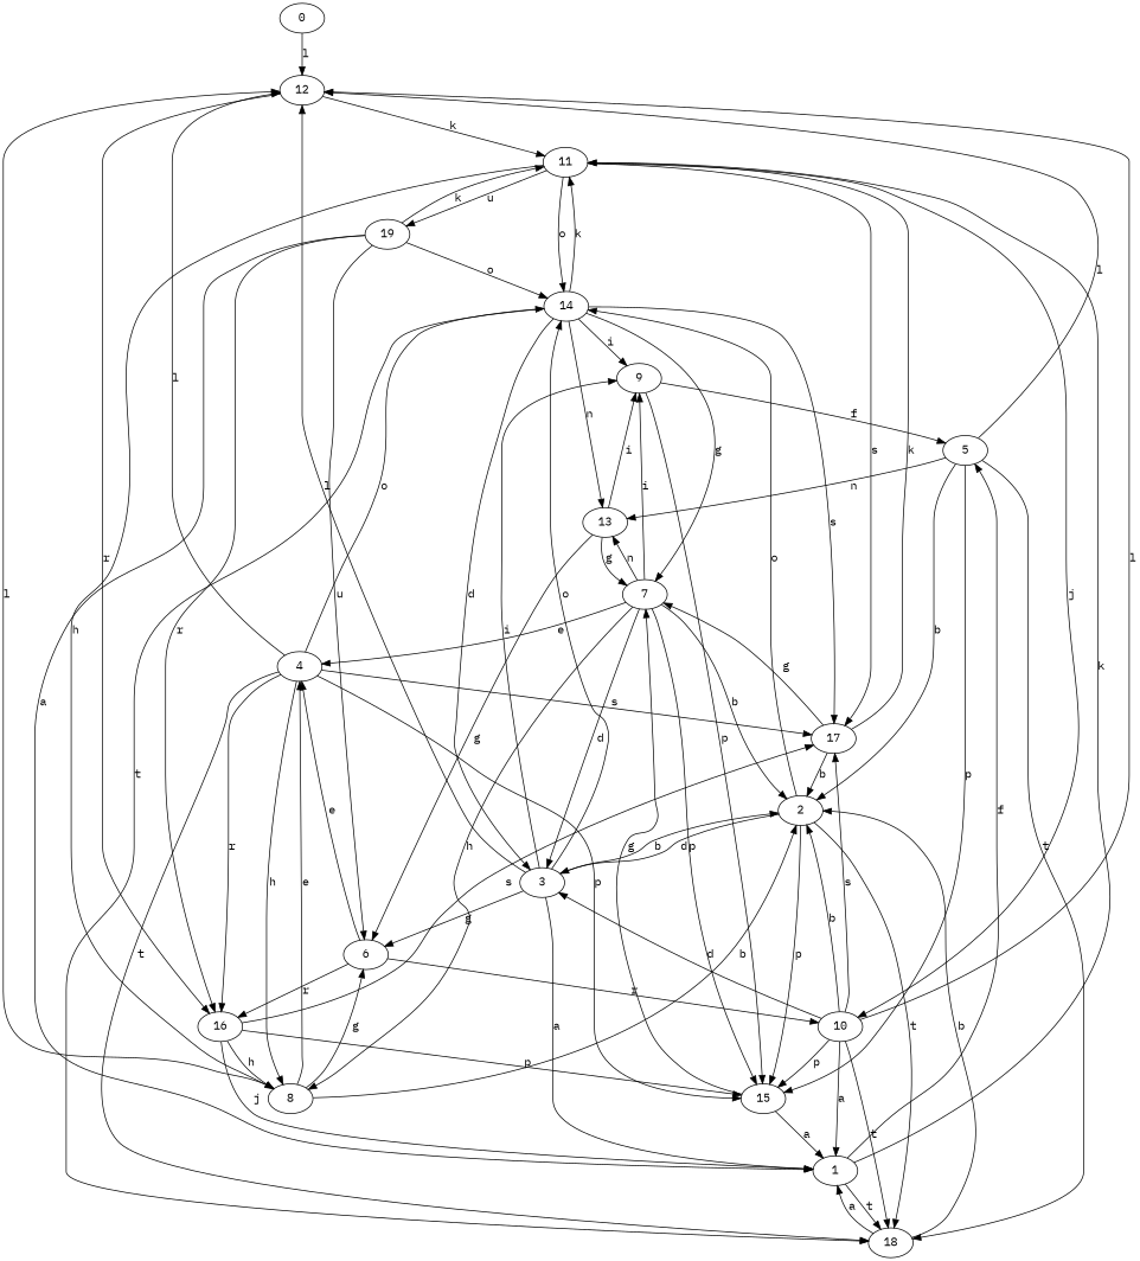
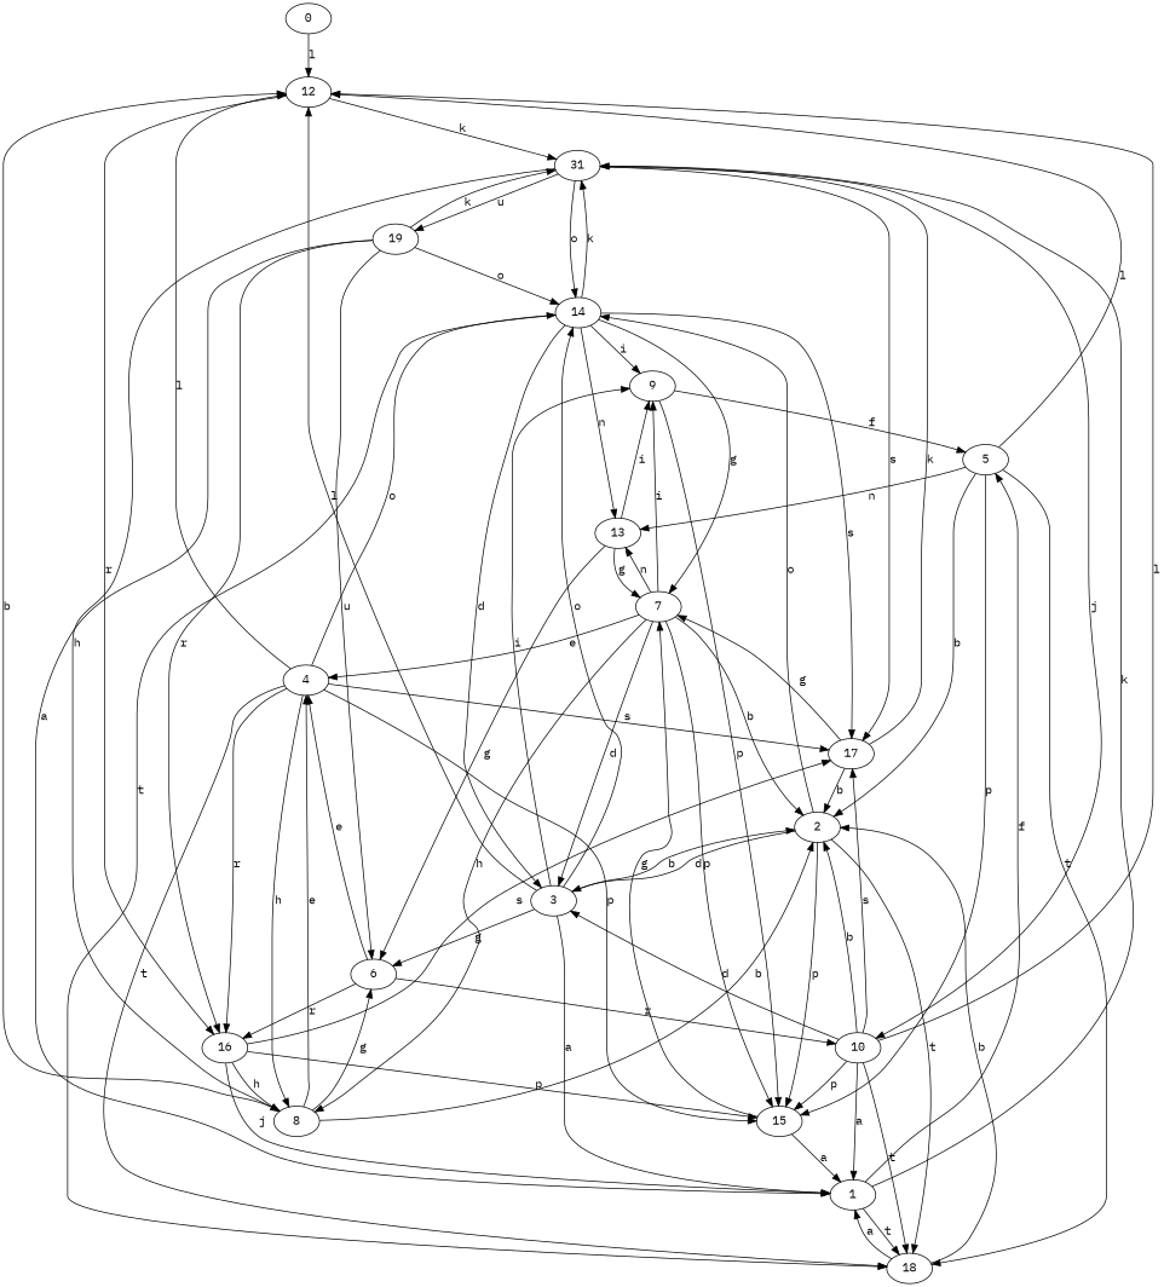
  strict digraph {
    fontname="IBM Plex Mono"
    node [fontname="IBM Plex Mono"]
    edge [fontname="IBM Plex Mono"]
    0
    12
    9
    5
    15
-   11
+   11 [label=31]
    16
    1
    18
    2
    13
    14
    8
    17
    10
    19
    3
    6
    7
    4
    0 -> 12 [label=l]
    12 -> 11 [label=k]
    12 -> 16 [label=r]
    9 -> 5 [label=f]
    9 -> 15 [label=p]
    5 -> 12 [label=l]
    5 -> 15 [label=p]
    5 -> 18 [label=t]
    5 -> 2 [label=b]
    5 -> 13 [label=n]
    15 -> 1 [label=a]
    15 -> 7 [label=g]
    11 -> 14 [label=o]
    11 -> 8 [label=h]
    11 -> 17 [label=s]
    11 -> 10 [label=j]
    11 -> 19 [label=u]
    16 -> 15 [label=p]
    16 -> 1 [label=j]
    16 -> 8 [label=h]
    16 -> 17 [label=s]
    1 -> 5 [label=f]
    1 -> 11 [label=k]
    1 -> 18 [label=t]
    18 -> 1 [label=a]
    18 -> 2 [label=b]
    2 -> 15 [label=p]
    2 -> 18 [label=t]
    2 -> 14 [label=o]
    2 -> 3 [label=d]
    13 -> 9 [label=i]
    13 -> 6 [label=g]
    13 -> 7 [label=g]
    14 -> 9 [label=i]
    14 -> 11 [label=k]
    14 -> 18 [label=t]
    14 -> 13 [label=n]
    14 -> 17 [label=s]
    14 -> 3 [label=d]
    14 -> 7 [label=g]
-   8 -> 12 [label=l]
+   8 -> 12 [label=b]
    8 -> 2 [label=b]
    8 -> 6 [label=g]
    8 -> 4 [label=e]
    17 -> 11 [label=k]
    17 -> 2 [label=b]
    17 -> 7 [label=g]
    10 -> 12 [label=l]
    10 -> 15 [label=p]
    10 -> 1 [label=a]
    10 -> 18 [label=t]
    10 -> 2 [label=b]
    10 -> 17 [label=s]
    10 -> 3 [label=d]
    19 -> 11 [label=k]
    19 -> 16 [label=r]
    19 -> 1 [label=a]
    19 -> 14 [label=o]
    19 -> 6 [label=u]
    3 -> 12 [label=l]
    3 -> 9 [label=i]
    3 -> 1 [label=a]
    3 -> 2 [label=b]
    3 -> 14 [label=o]
    3 -> 6 [label=g]
    6 -> 16 [label=r]
    6 -> 10 [label=r]
    6 -> 4 [label=e]
    7 -> 9 [label=i]
    7 -> 15 [label=p]
    7 -> 2 [label=b]
    7 -> 13 [label=n]
    7 -> 8 [label=h]
    7 -> 3 [label=d]
    7 -> 4 [label=e]
    4 -> 12 [label=l]
    4 -> 15 [label=p]
    4 -> 16 [label=r]
    4 -> 18 [label=t]
    4 -> 14 [label=o]
    4 -> 8 [label=h]
    4 -> 17 [label=s]
  }
